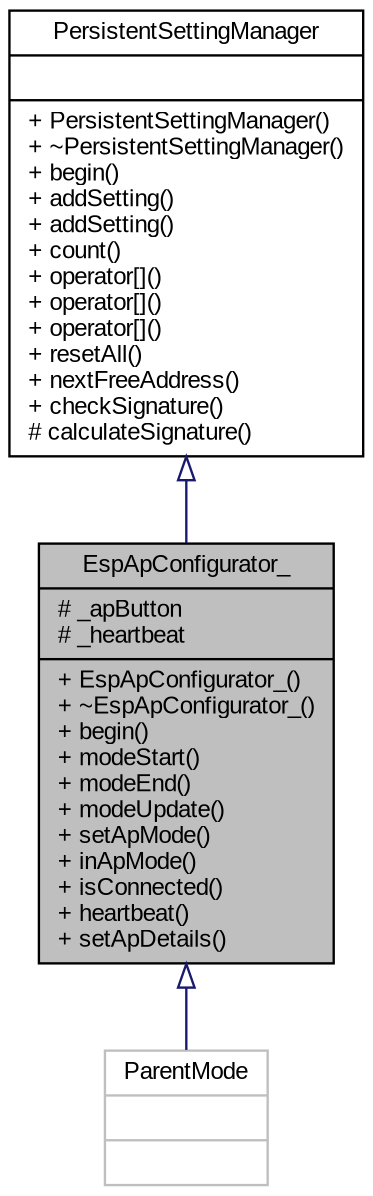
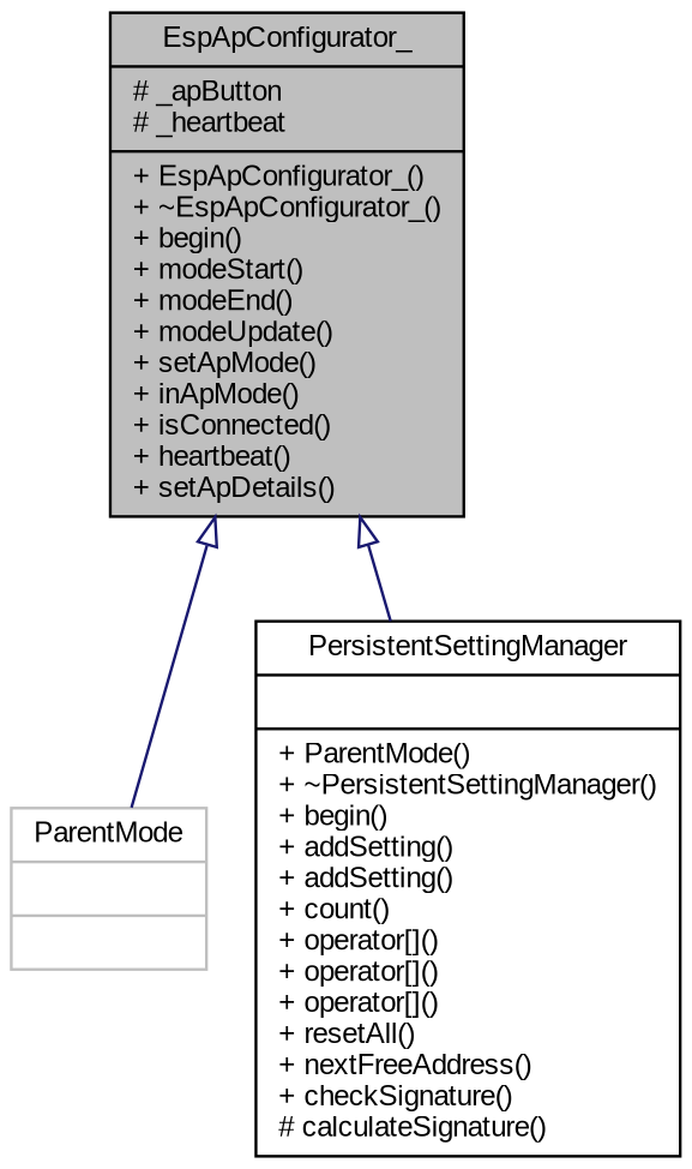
  digraph {
    fontname="Liberation Sans"
    node [color=black fillcolor=white fontname="Liberation Sans" fontsize=10 shape=record style=filled]
    edge [arrowtail=onormal color=midnightblue dir=back fontname="Liberation Sans" fontsize=10 labelfontname=Helvetica labelfontsize=10 style=solid]
    n1 [fillcolor=grey75 fontcolor=black height=0.2 label="{EspApConfigurator_\n|# _apButton\l# _heartbeat\l|+ EspApConfigurator_()\l+ ~EspApConfigurator_()\l+ begin()\l+ modeStart()\l+ modeEnd()\l+ modeUpdate()\l+ setApMode()\l+ inApMode()\l+ isConnected()\l+ heartbeat()\l+ setApDetails()\l}" width=0.4]
    n2 [color=grey75 height=0.2 label="{ParentMode\n||}" width=0.4]
-   n3 [height=0.2 label="{PersistentSettingManager\n||+ PersistentSettingManager()\l+ ~PersistentSettingManager()\l+ begin()\l+ addSetting()\l+ addSetting()\l+ count()\l+ operator[]()\l+ operator[]()\l+ operator[]()\l+ resetAll()\l+ nextFreeAddress()\l+ checkSignature()\l# calculateSignature()\l}" width=0.4]
+   n3 [height=0.2 label="{PersistentSettingManager\n||+ ParentMode()\l+ ~PersistentSettingManager()\l+ begin()\l+ addSetting()\l+ addSetting()\l+ count()\l+ operator[]()\l+ operator[]()\l+ operator[]()\l+ resetAll()\l+ nextFreeAddress()\l+ checkSignature()\l# calculateSignature()\l}" width=0.4]
    n1 -> n2
-   n3 -> n1
+   n1 -> n3
  }
